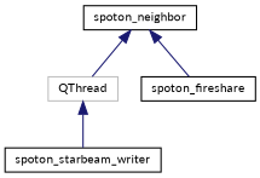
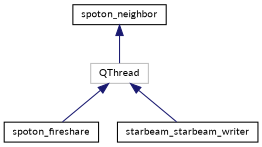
  digraph {
    fontname=Lato
    rankdir=TB
    node [color=black fillcolor=white fontname=Lato fontsize=10 shape=record style=filled]
    edge [color=midnightblue dir=back fontname=Lato fontsize=10 labelfontname=Helvetica labelfontsize=10 style=solid]
    n1 [color=grey75 height=0.2 label=QThread width=0.4]
    n2 [height=0.2 label=spoton_fireshare width=0.4]
-   n3 [height=0.2 label=spoton_starbeam_writer width=0.4]
+   n3 [height=0.2 label=starbeam_starbeam_writer width=0.4]
    n4 [height=0.2 label=spoton_neighbor width=0.4]
-   n4 -> n2
+   n1 -> n2
    n1 -> n3
    n4 -> n1
  }
